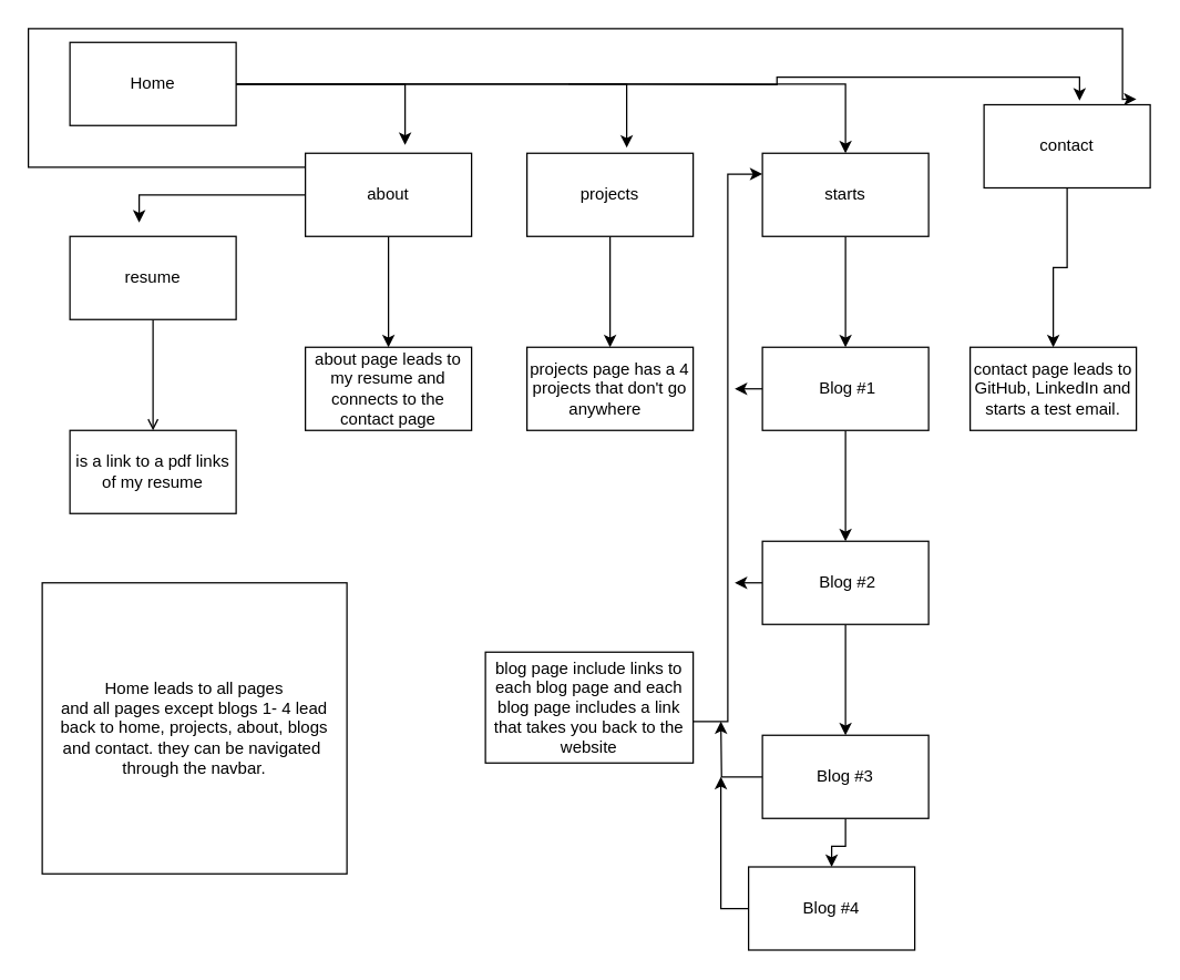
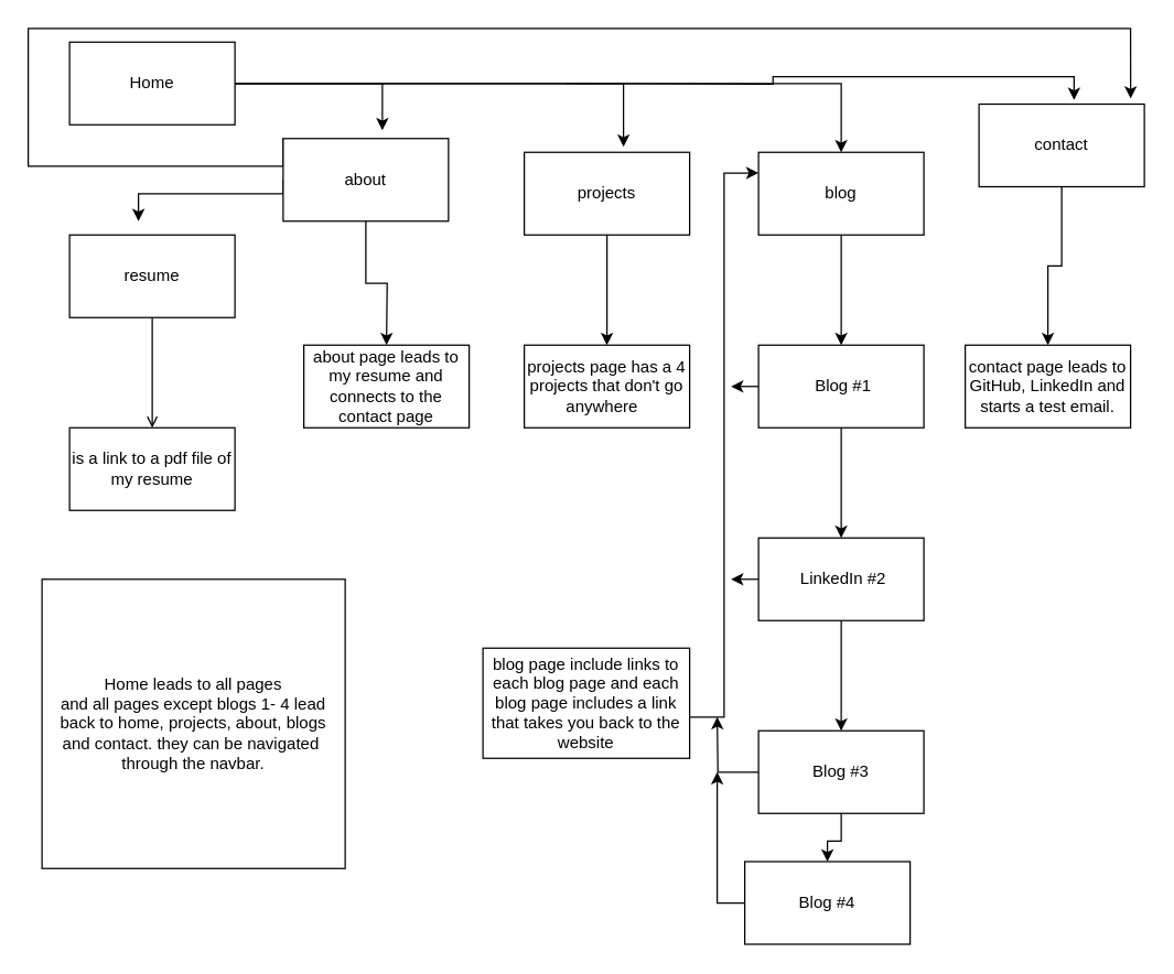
  <mxCell id="0" />
  <mxCell id="1" parent="0" />
  <mxCell id="2" style="edgeStyle=orthogonalEdgeStyle;rounded=0;orthogonalLoop=1;jettySize=auto;html=1;entryX=0.5;entryY=0;entryDx=0;entryDy=0;" edge="1" parent="1" source="4" target="12"><mxGeometry relative="1" as="geometry" /></mxCell>
  <mxCell id="3" style="edgeStyle=orthogonalEdgeStyle;rounded=0;orthogonalLoop=1;jettySize=auto;html=1;entryX=0.575;entryY=-0.05;entryDx=0;entryDy=0;entryPerimeter=0;" edge="1" parent="1" target="14"><mxGeometry relative="1" as="geometry"><mxPoint x="770" y="30" as="targetPoint" /><mxPoint x="410" y="60" as="sourcePoint" /></mxGeometry></mxCell>
  <mxCell id="4" value="Home" style="rounded=0;whiteSpace=wrap;html=1;" vertex="1" parent="1"><mxGeometry x="50" y="30" width="120" height="60" as="geometry" /></mxCell>
  <mxCell id="5" style="edgeStyle=orthogonalEdgeStyle;rounded=0;orthogonalLoop=1;jettySize=auto;html=1;exitX=0;exitY=0.5;exitDx=0;exitDy=0;" edge="1" parent="1" source="8"><mxGeometry relative="1" as="geometry"><mxPoint x="100" y="160" as="targetPoint" /><Array as="points"><mxPoint x="100" y="140" /></Array></mxGeometry></mxCell>
  <mxCell id="6" style="edgeStyle=orthogonalEdgeStyle;rounded=0;orthogonalLoop=1;jettySize=auto;html=1;exitX=0;exitY=0;exitDx=0;exitDy=0;entryX=0.917;entryY=-0.067;entryDx=0;entryDy=0;entryPerimeter=0;" edge="1" parent="1" source="8" target="14"><mxGeometry relative="1" as="geometry"><mxPoint x="810" y="20" as="targetPoint" /><Array as="points"><mxPoint x="220" y="120" /><mxPoint x="20" y="120" /><mxPoint x="20" y="20" /><mxPoint x="810" y="20" /></Array></mxGeometry></mxCell>
  <mxCell id="7" value="" style="edgeStyle=orthogonalEdgeStyle;rounded=0;orthogonalLoop=1;jettySize=auto;html=1;" edge="1" parent="1" source="8"><mxGeometry relative="1" as="geometry"><mxPoint x="280" y="250" as="targetPoint" /></mxGeometry></mxCell>
- <mxCell id="8" value="about" style="rounded=0;whiteSpace=wrap;html=1;" vertex="1" parent="1"><mxGeometry x="220" y="110" width="120" height="60" as="geometry" /></mxCell>
+ <mxCell id="8" value="about" style="rounded=0;whiteSpace=wrap;html=1;" vertex="1" parent="1"><mxGeometry x="205" y="100" width="120" height="60" as="geometry" /></mxCell>
  <mxCell id="9" value="" style="edgeStyle=orthogonalEdgeStyle;rounded=0;orthogonalLoop=1;jettySize=auto;html=1;" edge="1" parent="1" source="10" target="20"><mxGeometry relative="1" as="geometry" /></mxCell>
  <mxCell id="10" value="projects" style="rounded=0;whiteSpace=wrap;html=1;" vertex="1" parent="1"><mxGeometry x="380" y="110" width="120" height="60" as="geometry" /></mxCell>
  <mxCell id="11" value="" style="edgeStyle=orthogonalEdgeStyle;rounded=0;orthogonalLoop=1;jettySize=auto;html=1;" edge="1" parent="1" source="12" target="24"><mxGeometry relative="1" as="geometry" /></mxCell>
- <mxCell id="12" value="starts" style="rounded=0;whiteSpace=wrap;html=1;" vertex="1" parent="1"><mxGeometry x="550" y="110" width="120" height="60" as="geometry" /></mxCell>
+ <mxCell id="12" value="blog" style="rounded=0;whiteSpace=wrap;html=1;" vertex="1" parent="1"><mxGeometry x="550" y="110" width="120" height="60" as="geometry" /></mxCell>
  <mxCell id="13" value="" style="edgeStyle=orthogonalEdgeStyle;rounded=0;orthogonalLoop=1;jettySize=auto;html=1;" edge="1" parent="1" source="14" target="33"><mxGeometry relative="1" as="geometry" /></mxCell>
  <mxCell id="14" value="contact" style="rounded=0;whiteSpace=wrap;html=1;" vertex="1" parent="1"><mxGeometry x="710" y="75" width="120" height="60" as="geometry" /></mxCell>
  <mxCell id="15" style="edgeStyle=orthogonalEdgeStyle;rounded=0;orthogonalLoop=1;jettySize=auto;html=1;entryX=0.6;entryY=-0.1;entryDx=0;entryDy=0;entryPerimeter=0;" edge="1" parent="1" source="4" target="8"><mxGeometry relative="1" as="geometry" /></mxCell>
  <mxCell id="16" style="edgeStyle=orthogonalEdgeStyle;rounded=0;orthogonalLoop=1;jettySize=auto;html=1;exitX=1;exitY=0.5;exitDx=0;exitDy=0;entryX=0.6;entryY=-0.067;entryDx=0;entryDy=0;entryPerimeter=0;" edge="1" parent="1" source="4" target="10"><mxGeometry relative="1" as="geometry" /></mxCell>
  <mxCell id="17" value="" style="edgeStyle=orthogonalEdgeStyle;rounded=0;orthogonalLoop=1;jettySize=auto;html=1;endArrow=open;" edge="1" parent="1" source="18" target="21"><mxGeometry relative="1" as="geometry" /></mxCell>
  <mxCell id="18" value="resume" style="rounded=0;whiteSpace=wrap;html=1;" vertex="1" parent="1"><mxGeometry x="50" y="170" width="120" height="60" as="geometry" /></mxCell>
  <mxCell id="19" value="about page leads to my resume and connects to the contact page" style="rounded=0;whiteSpace=wrap;html=1;" vertex="1" parent="1"><mxGeometry x="220" y="250" width="120" height="60" as="geometry" /></mxCell>
  <mxCell id="20" value="projects page has a 4 projects that don't go anywhere&amp;nbsp;&amp;nbsp;" style="rounded=0;whiteSpace=wrap;html=1;" vertex="1" parent="1"><mxGeometry x="380" y="250" width="120" height="60" as="geometry" /></mxCell>
- <mxCell id="21" value="is a link to a pdf links of my resume" style="rounded=0;whiteSpace=wrap;html=1;" vertex="1" parent="1"><mxGeometry x="50" y="310" width="120" height="60" as="geometry" /></mxCell>
+ <mxCell id="21" value="is a link to a pdf file of my resume" style="rounded=0;whiteSpace=wrap;html=1;" vertex="1" parent="1"><mxGeometry x="50" y="310" width="120" height="60" as="geometry" /></mxCell>
  <mxCell id="22" value="" style="edgeStyle=orthogonalEdgeStyle;rounded=0;orthogonalLoop=1;jettySize=auto;html=1;" edge="1" parent="1" source="24" target="27"><mxGeometry relative="1" as="geometry" /></mxCell>
  <mxCell id="23" style="edgeStyle=orthogonalEdgeStyle;rounded=0;orthogonalLoop=1;jettySize=auto;html=1;exitX=0;exitY=0.5;exitDx=0;exitDy=0;" edge="1" parent="1" source="24"><mxGeometry relative="1" as="geometry"><mxPoint x="530" y="280" as="targetPoint" /></mxGeometry></mxCell>
  <mxCell id="24" value="&amp;nbsp;Blog #1" style="rounded=0;whiteSpace=wrap;html=1;" vertex="1" parent="1"><mxGeometry x="550" y="250" width="120" height="60" as="geometry" /></mxCell>
  <mxCell id="25" value="" style="edgeStyle=orthogonalEdgeStyle;rounded=0;orthogonalLoop=1;jettySize=auto;html=1;" edge="1" parent="1" source="27" target="30"><mxGeometry relative="1" as="geometry" /></mxCell>
  <mxCell id="26" style="edgeStyle=orthogonalEdgeStyle;rounded=0;orthogonalLoop=1;jettySize=auto;html=1;exitX=0;exitY=0.5;exitDx=0;exitDy=0;" edge="1" parent="1" source="27"><mxGeometry relative="1" as="geometry"><mxPoint x="530" y="420" as="targetPoint" /></mxGeometry></mxCell>
- <mxCell id="27" value="&amp;nbsp;Blog #2" style="rounded=0;whiteSpace=wrap;html=1;" vertex="1" parent="1"><mxGeometry x="550" y="390" width="120" height="60" as="geometry" /></mxCell>
+ <mxCell id="27" value="&amp;nbsp;LinkedIn #2" style="rounded=0;whiteSpace=wrap;html=1;" vertex="1" parent="1"><mxGeometry x="550" y="390" width="120" height="60" as="geometry" /></mxCell>
  <mxCell id="28" value="" style="edgeStyle=orthogonalEdgeStyle;rounded=0;orthogonalLoop=1;jettySize=auto;html=1;" edge="1" parent="1" source="30" target="32"><mxGeometry relative="1" as="geometry" /></mxCell>
  <mxCell id="29" style="edgeStyle=orthogonalEdgeStyle;rounded=0;orthogonalLoop=1;jettySize=auto;html=1;exitX=0;exitY=0.5;exitDx=0;exitDy=0;" edge="1" parent="1" source="30"><mxGeometry relative="1" as="geometry"><mxPoint x="520" y="520" as="targetPoint" /></mxGeometry></mxCell>
  <mxCell id="30" value="Blog #3" style="rounded=0;whiteSpace=wrap;html=1;" vertex="1" parent="1"><mxGeometry x="550" y="530" width="120" height="60" as="geometry" /></mxCell>
  <mxCell id="31" style="edgeStyle=orthogonalEdgeStyle;rounded=0;orthogonalLoop=1;jettySize=auto;html=1;exitX=0;exitY=0.5;exitDx=0;exitDy=0;" edge="1" parent="1" source="32"><mxGeometry relative="1" as="geometry"><mxPoint x="520" y="560" as="targetPoint" /></mxGeometry></mxCell>
  <mxCell id="32" value="Blog #4" style="rounded=0;whiteSpace=wrap;html=1;" vertex="1" parent="1"><mxGeometry x="540" y="625" width="120" height="60" as="geometry" /></mxCell>
  <mxCell id="33" value="contact page leads to GitHub, LinkedIn and starts a test email." style="rounded=0;whiteSpace=wrap;html=1;" vertex="1" parent="1"><mxGeometry x="700" y="250" width="120" height="60" as="geometry" /></mxCell>
  <mxCell id="34" style="edgeStyle=orthogonalEdgeStyle;rounded=0;orthogonalLoop=1;jettySize=auto;html=1;entryX=0;entryY=0.25;entryDx=0;entryDy=0;" edge="1" parent="1" source="35" target="12"><mxGeometry relative="1" as="geometry"><mxPoint x="525" y="130" as="targetPoint" /><Array as="points"><mxPoint x="525" y="520" /><mxPoint x="525" y="125" /></Array></mxGeometry></mxCell>
  <mxCell id="35" value="blog page include links to each blog page and each blog page includes a link that takes you back to the website" style="rounded=0;whiteSpace=wrap;html=1;" vertex="1" parent="1"><mxGeometry x="350" y="470" width="150" height="80" as="geometry" /></mxCell>
  <mxCell id="36" value="&lt;span style=&quot;white-space: nowrap;&quot;&gt;Home leads to all pages&lt;/span&gt;&lt;div&gt;&lt;span style=&quot;white-space: nowrap;&quot;&gt;&amp;nbsp;and all pages except blogs 1- 4 lead&amp;nbsp;&lt;/span&gt;&lt;/div&gt;&lt;div&gt;&lt;span style=&quot;white-space: nowrap;&quot;&gt;back to home, projects, about, blogs&lt;/span&gt;&lt;/div&gt;&lt;div&gt;&lt;span style=&quot;white-space: nowrap;&quot;&gt;and contact. they can be&amp;nbsp;&lt;/span&gt;&lt;span style=&quot;text-wrap: nowrap;&quot;&gt;navigated&amp;nbsp;&lt;/span&gt;&lt;/div&gt;&lt;div&gt;&lt;span style=&quot;text-wrap: nowrap;&quot;&gt;through the&amp;nbsp;&lt;/span&gt;navbar.&lt;/div&gt;" style="whiteSpace=wrap;html=1;" vertex="1" parent="1"><mxGeometry x="30" y="420" width="220" height="210" as="geometry" /></mxCell>
